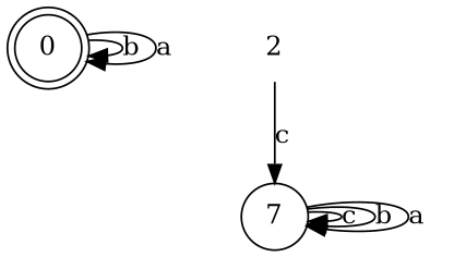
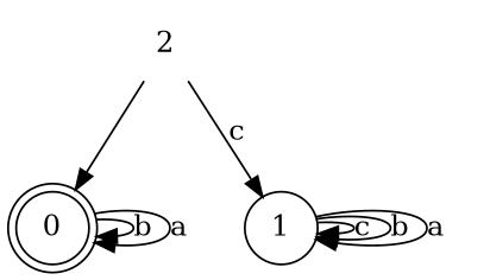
  digraph {
    rankdir=TB
    n1 [label=0 shape=doublecircle]
-   n2 [label=7 shape=circle]
+   n2 [label=1 shape=circle]
    2 [shape=plaintext]
    n1 -> n1 [label=b]
    n1 -> n1 [label=a]
    n2 -> n2 [label=c]
    n2 -> n2 [label=b]
    n2 -> n2 [label=a]
+   2 -> n1
    2 -> n2 [label=c]
  }
